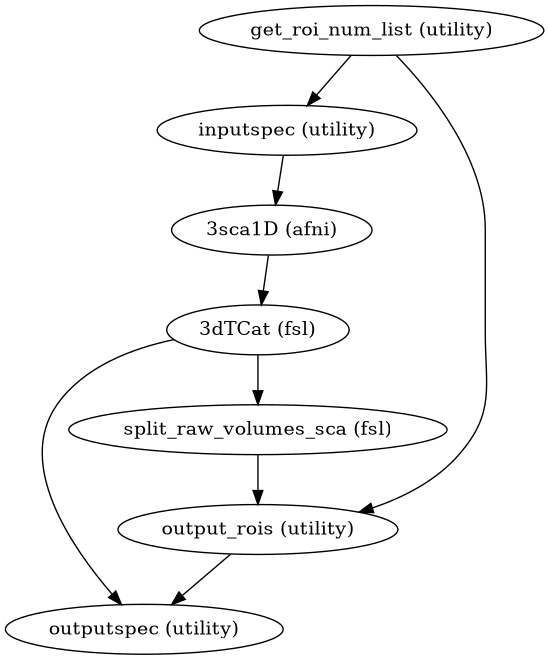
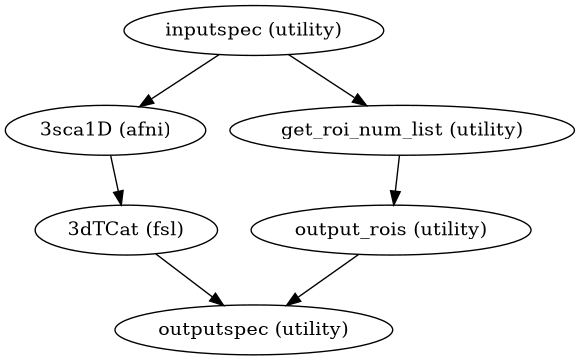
  strict digraph {
    n1 [label="3sca1D (afni)"]
    "inputspec (utility)"
    "get_roi_num_list (utility)"
    n4 [label="3dTCat (fsl)"]
    "output_rois (utility)"
-   "split_raw_volumes_sca (fsl)"
    "outputspec (utility)"
    n1 -> n4
    "inputspec (utility)" -> n1
-   "get_roi_num_list (utility)" -> "inputspec (utility)"
+   "inputspec (utility)" -> "get_roi_num_list (utility)"
    "get_roi_num_list (utility)" -> "output_rois (utility)"
-   n4 -> "split_raw_volumes_sca (fsl)"
    n4 -> "outputspec (utility)"
    "output_rois (utility)" -> "outputspec (utility)"
-   "split_raw_volumes_sca (fsl)" -> "output_rois (utility)"
  }
